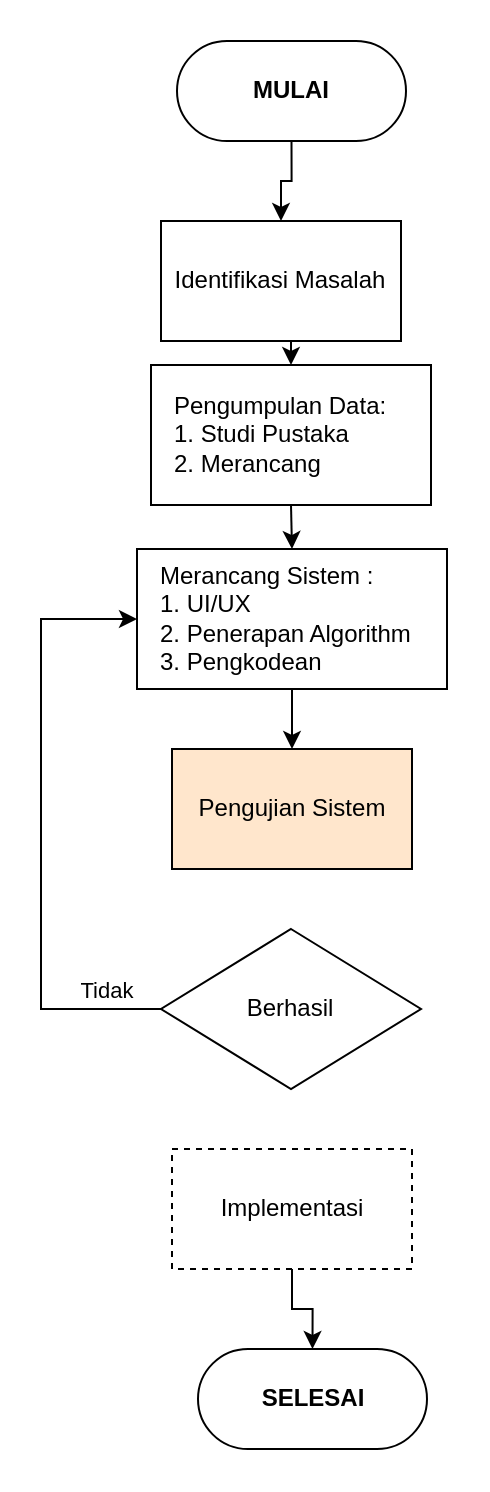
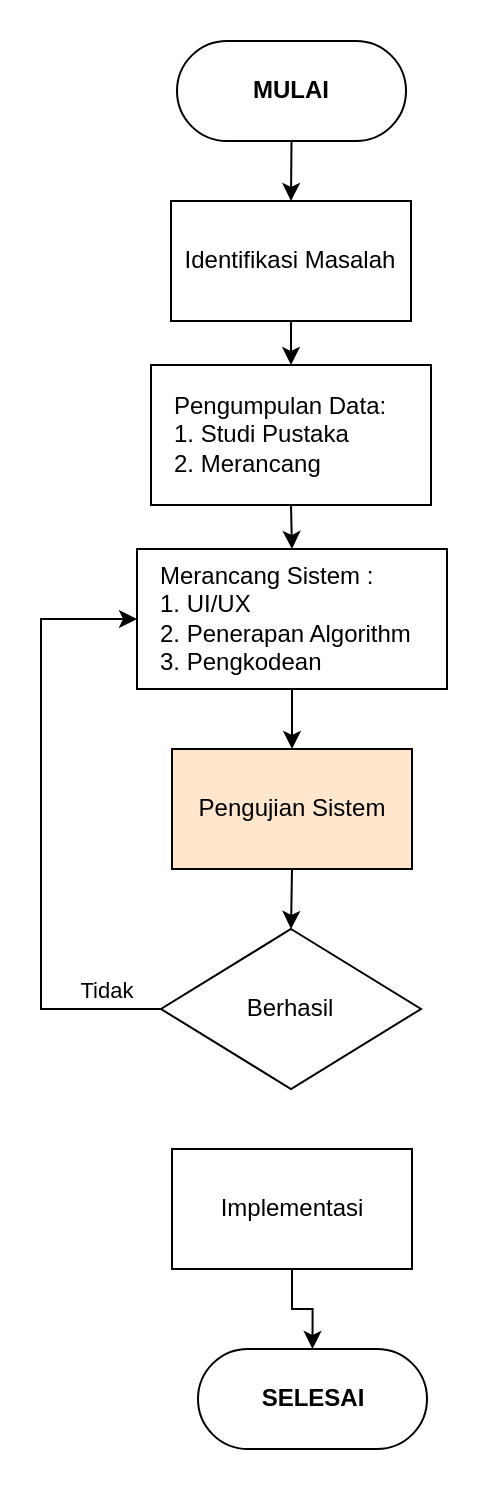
  <mxCell id="0" />
  <mxCell id="1" parent="0" />
  <mxCell id="2" style="edgeStyle=orthogonalEdgeStyle;rounded=0;orthogonalLoop=1;jettySize=auto;html=1;exitX=0.5;exitY=1;exitDx=0;exitDy=0;entryX=0.5;entryY=0;entryDx=0;entryDy=0;" edge="1" parent="1" source="3" target="5"><mxGeometry relative="1" as="geometry" /></mxCell>
- <mxCell id="3" value="Identifikasi Masalah" style="rounded=0;whiteSpace=wrap;html=1;" vertex="1" parent="1"><mxGeometry x="80" y="110" width="120" height="60" as="geometry" /></mxCell>
+ <mxCell id="3" value="Identifikasi Masalah" style="rounded=0;whiteSpace=wrap;html=1;" vertex="1" parent="1"><mxGeometry x="85" y="100" width="120" height="60" as="geometry" /></mxCell>
  <mxCell id="4" style="edgeStyle=orthogonalEdgeStyle;rounded=0;orthogonalLoop=1;jettySize=auto;html=1;exitX=0.5;exitY=1;exitDx=0;exitDy=0;entryX=0.5;entryY=0;entryDx=0;entryDy=0;" edge="1" parent="1" source="5" target="7"><mxGeometry relative="1" as="geometry" /></mxCell>
  <mxCell id="5" value="&lt;div style=&quot;text-align: justify;&quot;&gt;&lt;span style=&quot;background-color: initial;&quot;&gt;Pengumpulan Data:&lt;/span&gt;&lt;/div&gt;&lt;div style=&quot;text-align: justify;&quot;&gt;1. Studi Pustaka&lt;/div&gt;&lt;div style=&quot;text-align: justify;&quot;&gt;2. Merancang&lt;/div&gt;" style="rounded=0;whiteSpace=wrap;html=1;align=left;spacingLeft=10;" vertex="1" parent="1"><mxGeometry x="75" y="182" width="140" height="70" as="geometry" /></mxCell>
  <mxCell id="6" style="edgeStyle=orthogonalEdgeStyle;rounded=0;orthogonalLoop=1;jettySize=auto;html=1;exitX=0.5;exitY=1;exitDx=0;exitDy=0;entryX=0.5;entryY=0;entryDx=0;entryDy=0;" edge="1" parent="1" source="7" target="9"><mxGeometry relative="1" as="geometry" /></mxCell>
  <mxCell id="7" value="&lt;div style=&quot;text-align: justify;&quot;&gt;Merancang Sistem :&lt;/div&gt;&lt;div style=&quot;text-align: justify;&quot;&gt;1. UI/UX&lt;/div&gt;&lt;div style=&quot;text-align: justify;&quot;&gt;2. Penerapan Algorithm&lt;/div&gt;&lt;div style=&quot;text-align: justify;&quot;&gt;3. Pengkodean&lt;/div&gt;" style="rounded=0;whiteSpace=wrap;html=1;align=left;spacingLeft=10;" vertex="1" parent="1"><mxGeometry x="68" y="274" width="155" height="70" as="geometry" /></mxCell>
+ <mxCell id="8" style="edgeStyle=orthogonalEdgeStyle;rounded=0;orthogonalLoop=1;jettySize=auto;html=1;exitX=0.5;exitY=1;exitDx=0;exitDy=0;entryX=0.5;entryY=0;entryDx=0;entryDy=0;" edge="1" parent="1" source="9" target="12"><mxGeometry relative="1" as="geometry" /></mxCell>
  <mxCell id="9" value="Pengujian Sistem" style="rounded=0;whiteSpace=wrap;html=1;fillColor=#ffe6cc;" vertex="1" parent="1"><mxGeometry x="85.5" y="374" width="120" height="60" as="geometry" /></mxCell>
  <mxCell id="10" style="edgeStyle=orthogonalEdgeStyle;rounded=0;orthogonalLoop=1;jettySize=auto;html=1;exitX=0;exitY=0.5;exitDx=0;exitDy=0;" edge="1" parent="1" source="12"><mxGeometry relative="1" as="geometry"><mxPoint x="68" y="309" as="targetPoint" /><Array as="points"><mxPoint x="20" y="504" /><mxPoint x="20" y="309" /></Array></mxGeometry></mxCell>
  <mxCell id="11" value="Tidak" style="edgeLabel;html=1;align=center;verticalAlign=middle;resizable=0;points=[];" vertex="1" connectable="0" parent="10"><mxGeometry x="-0.732" y="-1" relative="1" as="geometry"><mxPoint x="13" y="-9" as="offset" /></mxGeometry></mxCell>
  <mxCell id="12" value="Berhasil" style="rhombus;whiteSpace=wrap;html=1;" vertex="1" parent="1"><mxGeometry x="80" y="464" width="130" height="80" as="geometry" /></mxCell>
- <mxCell id="13" value="Implementasi" style="rounded=0;whiteSpace=wrap;html=1;dashed=1;" vertex="1" parent="1"><mxGeometry x="85.5" y="574" width="120" height="60" as="geometry" /></mxCell>
+ <mxCell id="13" value="Implementasi" style="rounded=0;whiteSpace=wrap;html=1;" vertex="1" parent="1"><mxGeometry x="85.5" y="574" width="120" height="60" as="geometry" /></mxCell>
  <mxCell id="14" style="edgeStyle=orthogonalEdgeStyle;rounded=0;orthogonalLoop=1;jettySize=auto;html=1;exitX=0.5;exitY=0.5;exitDx=0;exitDy=25;exitPerimeter=0;entryX=0.5;entryY=0;entryDx=0;entryDy=0;" edge="1" parent="1" source="15" target="3"><mxGeometry relative="1" as="geometry" /></mxCell>
  <mxCell id="15" value="&lt;b&gt;MULAI&lt;/b&gt;" style="html=1;dashed=0;whiteSpace=wrap;shape=mxgraph.dfd.start" vertex="1" parent="1"><mxGeometry x="88" y="20" width="114.5" height="50" as="geometry" /></mxCell>
  <mxCell id="16" value="&lt;b&gt;SELESAI&lt;/b&gt;" style="html=1;dashed=0;whiteSpace=wrap;shape=mxgraph.dfd.start" vertex="1" parent="1"><mxGeometry x="98.5" y="674" width="114.5" height="50" as="geometry" /></mxCell>
  <mxCell id="17" style="edgeStyle=orthogonalEdgeStyle;rounded=0;orthogonalLoop=1;jettySize=auto;html=1;exitX=0.5;exitY=1;exitDx=0;exitDy=0;entryX=0.5;entryY=0.5;entryDx=0;entryDy=-25;entryPerimeter=0;" edge="1" parent="1" source="13" target="16"><mxGeometry relative="1" as="geometry" /></mxCell>
